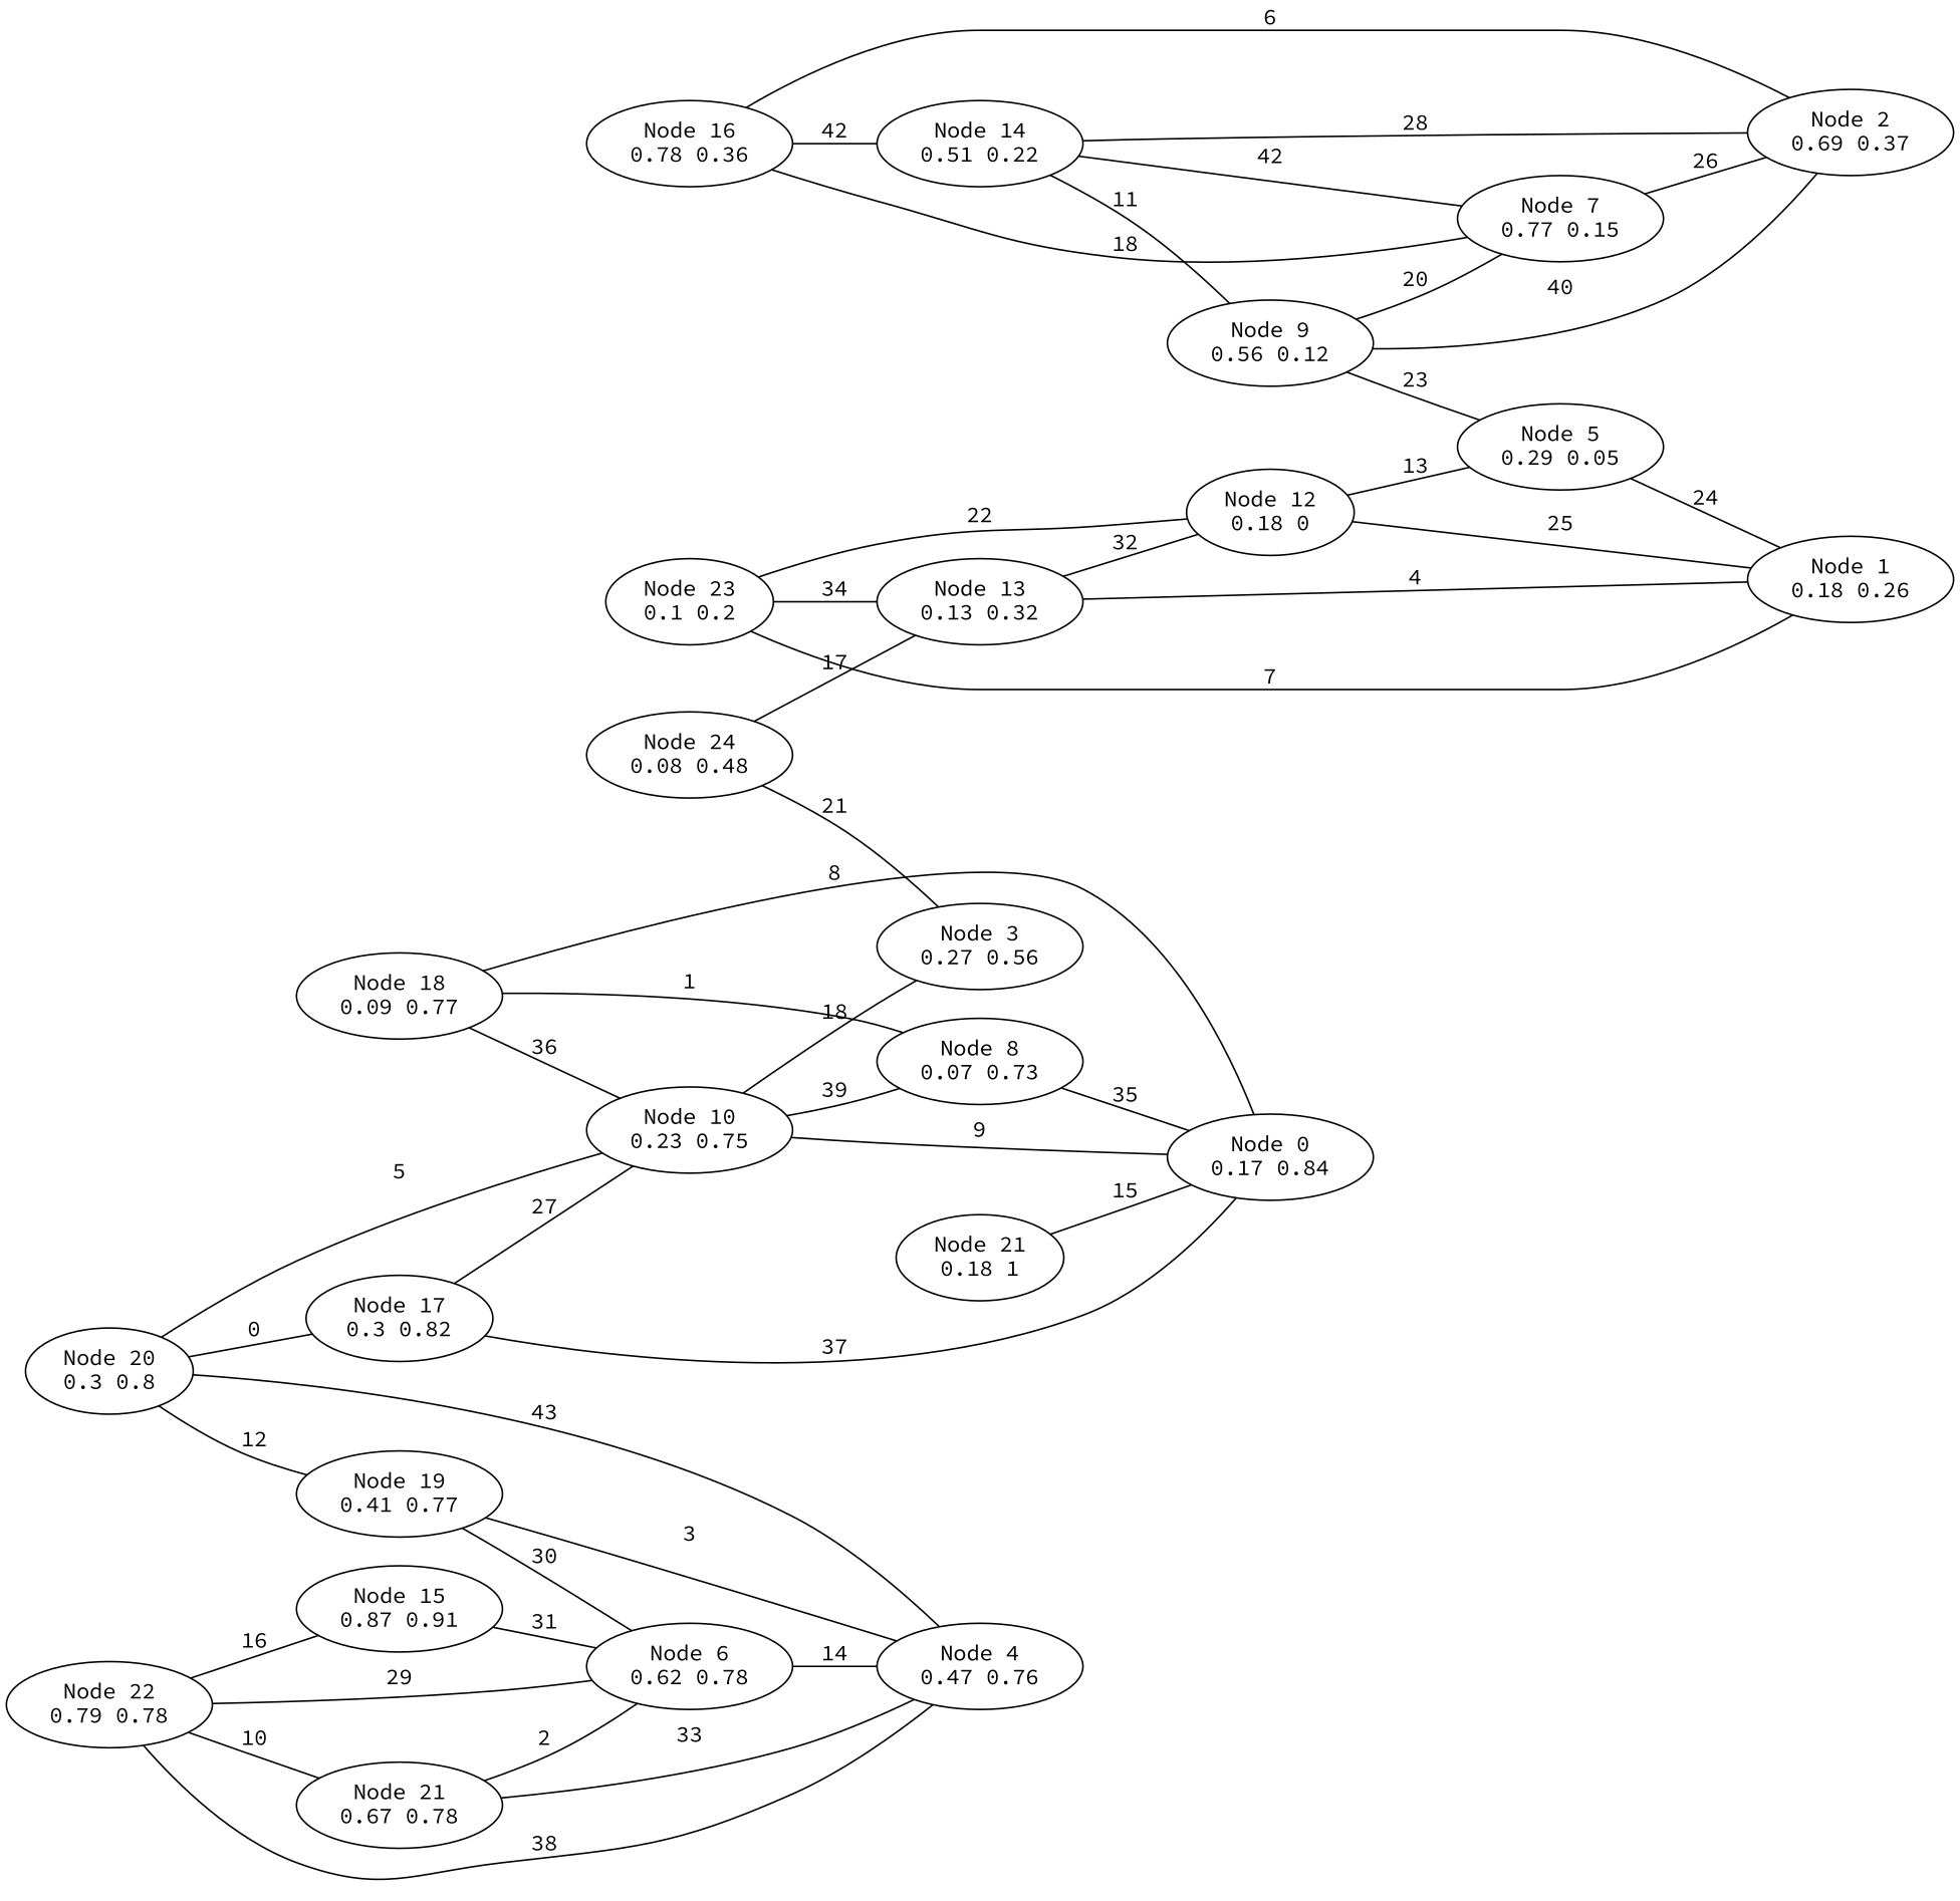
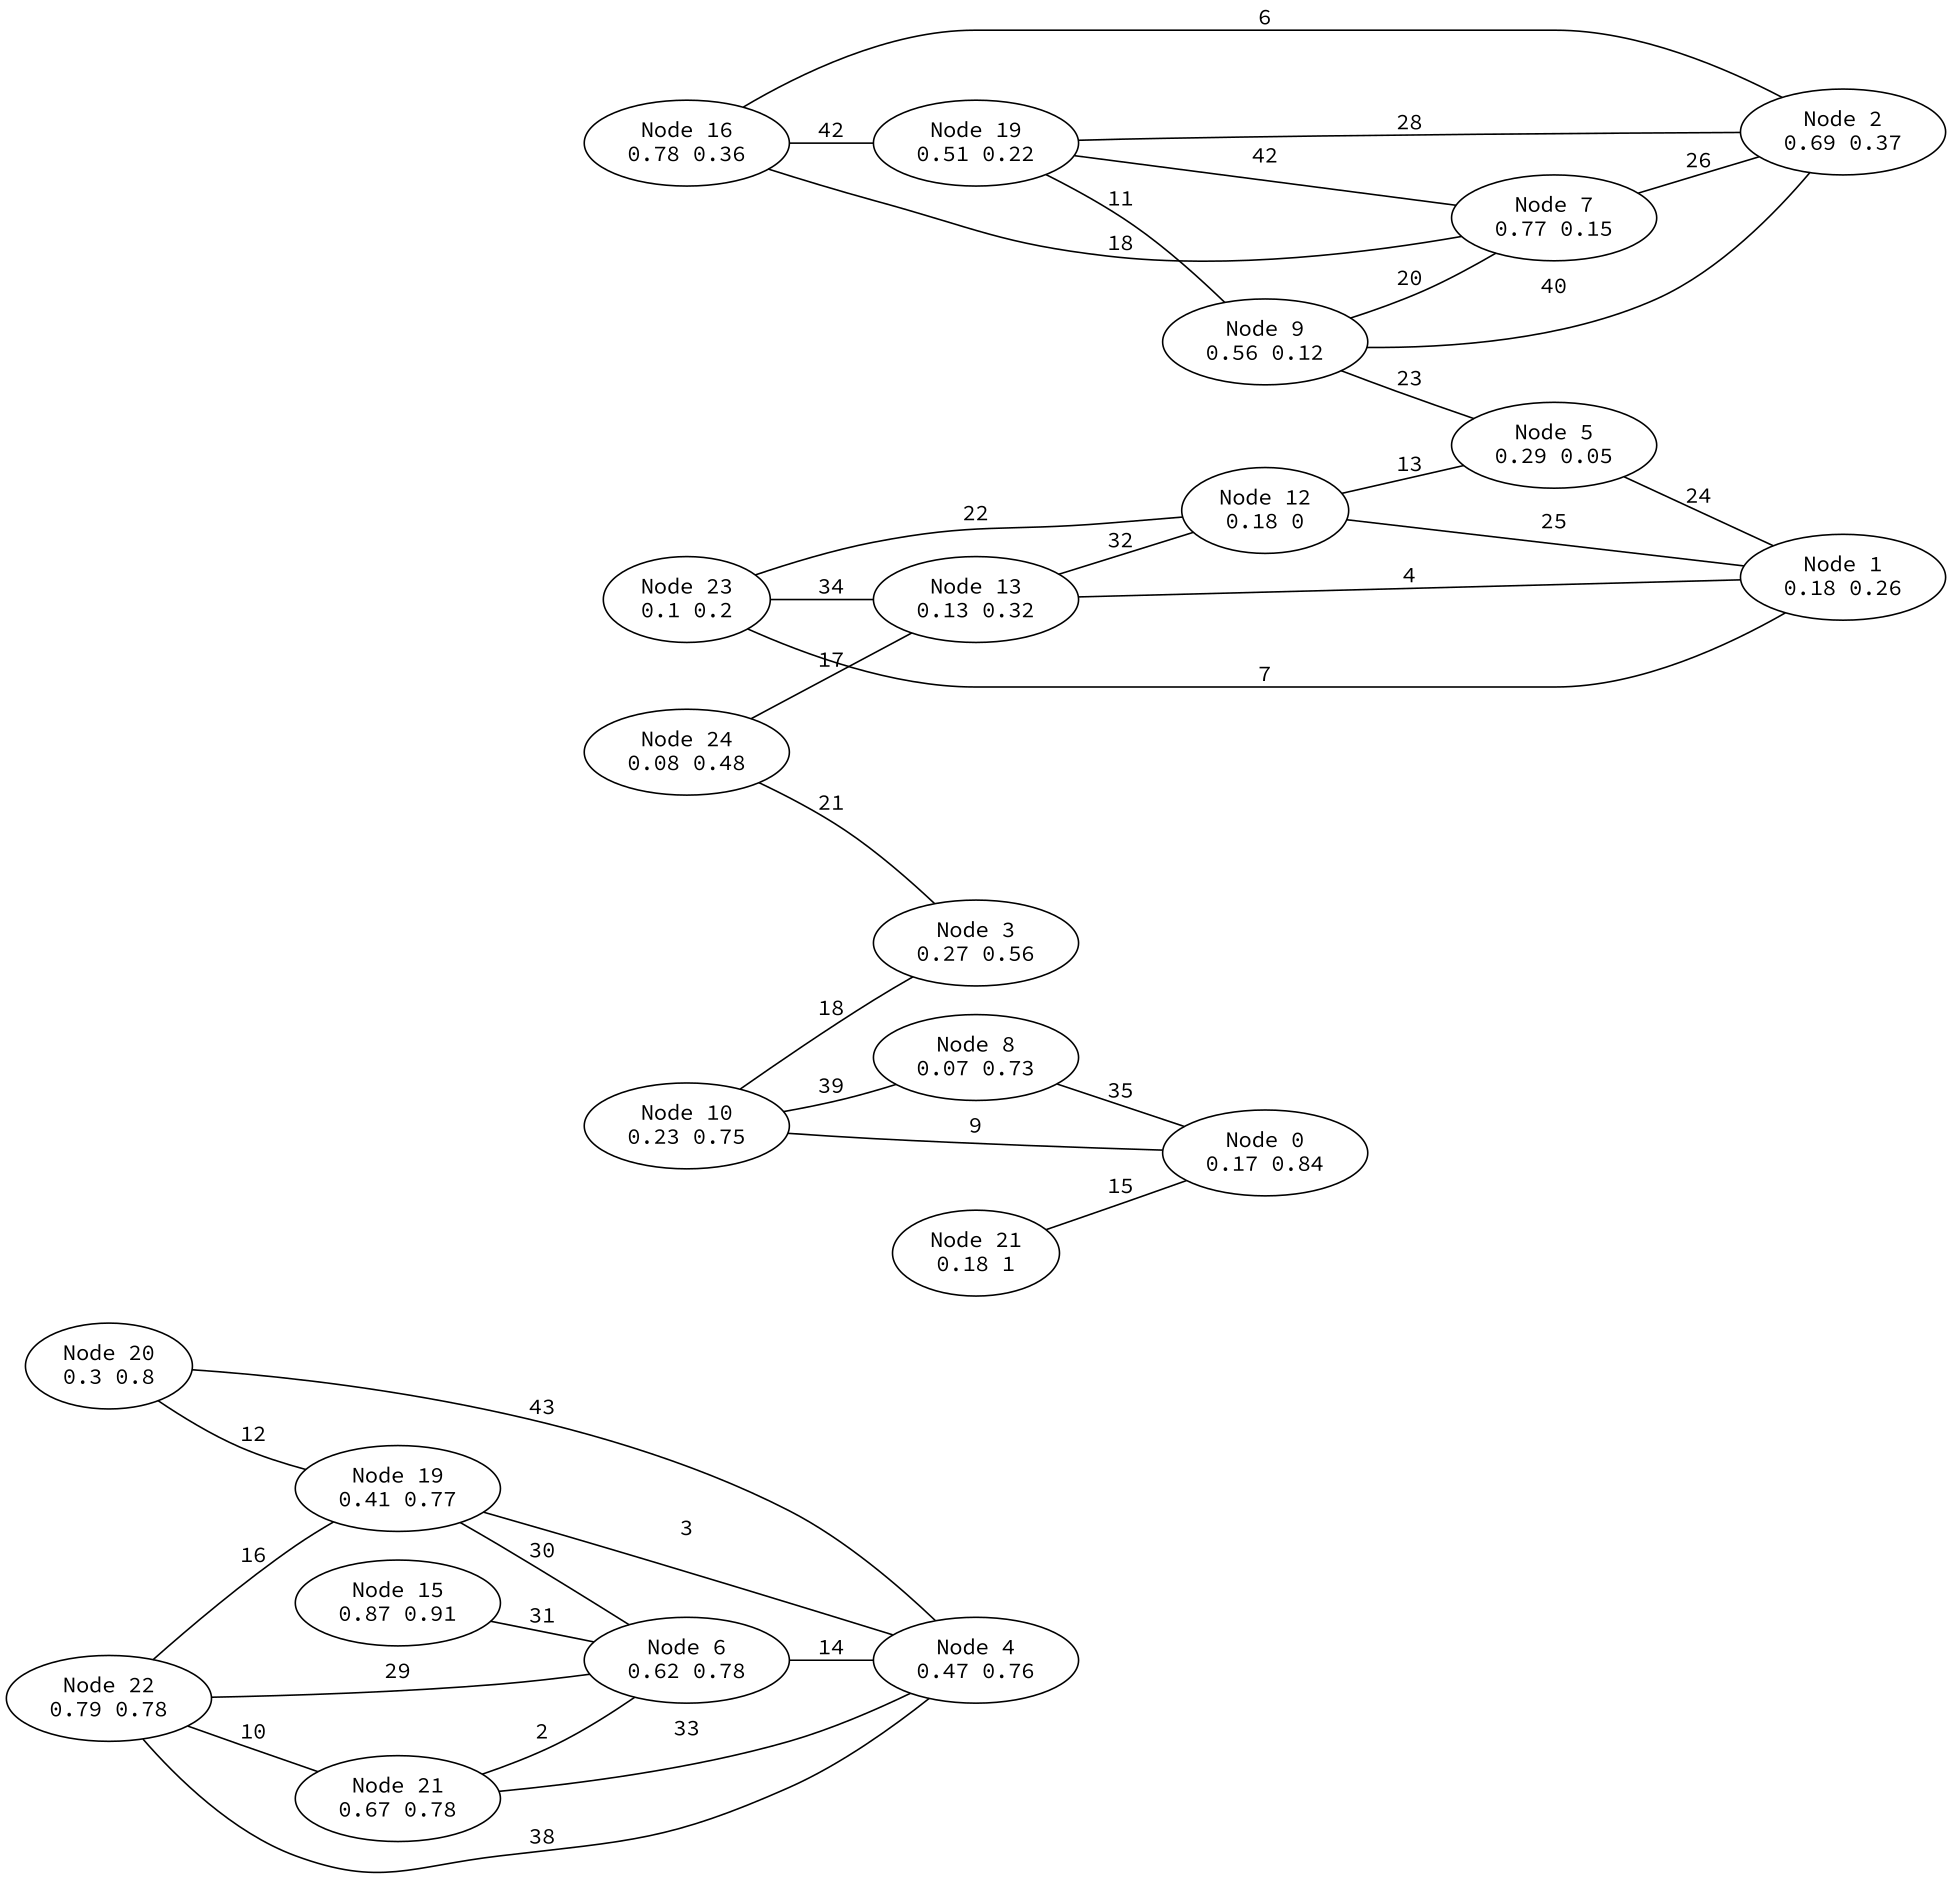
  graph {
    fontname="Source Code Pro"
    rankdir=LR
    node [fontname="Source Code Pro"]
    edge [fontname="Source Code Pro"]
    n1 [label="Node 0\n0.17 0.84"]
    n2 [label="Node 1\n0.18 0.26"]
    n3 [label="Node 2\n0.69 0.37"]
    n4 [label="Node 3\n0.27 0.56"]
    n5 [label="Node 4\n0.47 0.76"]
    n6 [label="Node 5\n0.29 0.05"]
    n7 [label="Node 6\n0.62 0.78"]
    n8 [label="Node 7\n0.77 0.15"]
    n9 [label="Node 8\n0.07 0.73"]
    n10 [label="Node 9\n0.56 0.12"]
    n11 [label="Node 10\n0.23 0.75"]
    n12 [label="Node 21\n0.18 1"]
    n13 [label="Node 12\n0.18 0"]
    n14 [label="Node 13\n0.13 0.32"]
-   n15 [label="Node 14\n0.51 0.22"]
+   n15 [label="Node 19\n0.51 0.22"]
    n16 [label="Node 15\n0.87 0.91"]
    n17 [label="Node 16\n0.78 0.36"]
-   n18 [label="Node 17\n0.3 0.82"]
-   n19 [label="Node 18\n0.09 0.77"]
    n20 [label="Node 19\n0.41 0.77"]
    n21 [label="Node 20\n0.3 0.8"]
    n22 [label="Node 21\n0.67 0.78"]
    n23 [label="Node 22\n0.79 0.78"]
    n24 [label="Node 23\n0.1 0.2"]
    n25 [label="Node 24\n0.08 0.48"]
    n6 -- n2 [label=24]
    n7 -- n5 [label=14]
    n8 -- n3 [label=26]
    n9 -- n1 [label=35]
    n10 -- n3 [label=40]
    n10 -- n6 [label=23]
    n10 -- n8 [label=20]
    n11 -- n1 [label=9]
    n11 -- n4 [label=18]
    n11 -- n9 [label=39]
    n12 -- n1 [label=15]
    n13 -- n2 [label=25]
    n13 -- n6 [label=13]
    n14 -- n2 [label=4]
    n14 -- n13 [label=32]
    n15 -- n3 [label=28]
    n15 -- n8 [label=42]
    n15 -- n10 [label=11]
    n16 -- n7 [label=31]
    n17 -- n3 [label=6]
    n17 -- n8 [label=18]
    n17 -- n15 [label=42]
-   n18 -- n1 [label=37]
-   n18 -- n11 [label=27]
-   n19 -- n1 [label=8]
-   n19 -- n9 [label=1]
-   n19 -- n11 [label=36]
    n20 -- n5 [label=3]
    n20 -- n7 [label=30]
    n21 -- n5 [label=43]
-   n21 -- n11 [label=5]
-   n21 -- n18 [label=0]
    n21 -- n20 [label=12]
    n22 -- n5 [label=33]
    n22 -- n7 [label=2]
    n23 -- n5 [label=38]
    n23 -- n7 [label=29]
-   n23 -- n16 [label=16]
+   n23 -- n20 [label=16]
    n23 -- n22 [label=10]
    n24 -- n2 [label=7]
    n24 -- n13 [label=22]
    n24 -- n14 [label=34]
    n25 -- n4 [label=21]
    n25 -- n14 [label=17]
  }
